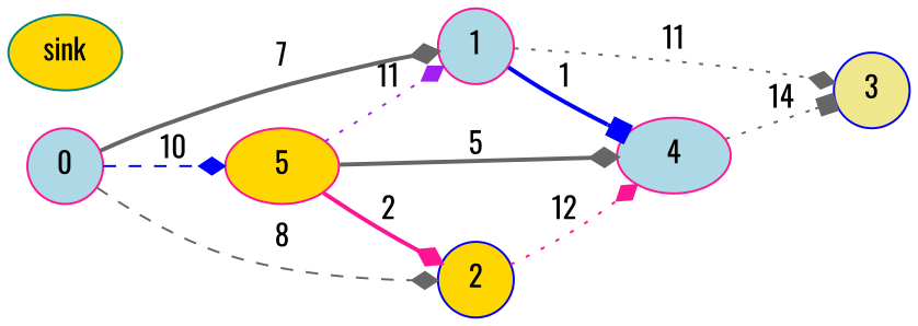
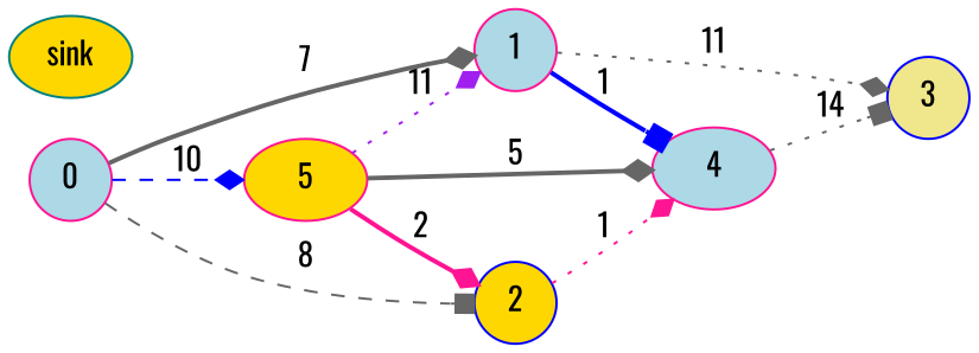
  digraph {
    fontname=Oswald
    rankdir=LR
    node [color=deeppink fillcolor=lightblue fontname=Oswald style=filled shape=circle]
    edge [arrowhead=diamond color=gray40 fontname=Oswald style=dotted]
    4 [shape=""]
    5 [fillcolor=gold shape=""]
    1
    2 [color=blue fillcolor=gold]
    3 [color=blue fillcolor=khaki]
    sink [color=teal fillcolor=gold shape=""]
    0
    4 -> 3 [arrowhead=box label=14]
    5 -> 4 [label=5 style=bold]
    5 -> 1 [color=purple label=11]
    5 -> 2 [color=deeppink label=2 style=bold]
    1 -> 4 [arrowhead=box color=blue label=1 style=bold]
    1 -> 3 [label=11]
-   2 -> 4 [color=deeppink label=12]
+   2 -> 4 [color=deeppink label=1]
    0 -> 5 [color=blue label=10 style=dashed]
    0 -> 1 [label=7 style=bold]
-   0 -> 2 [label=8 style=dashed]
+   0 -> 2 [arrowhead=box label=8 style=dashed]
  }
